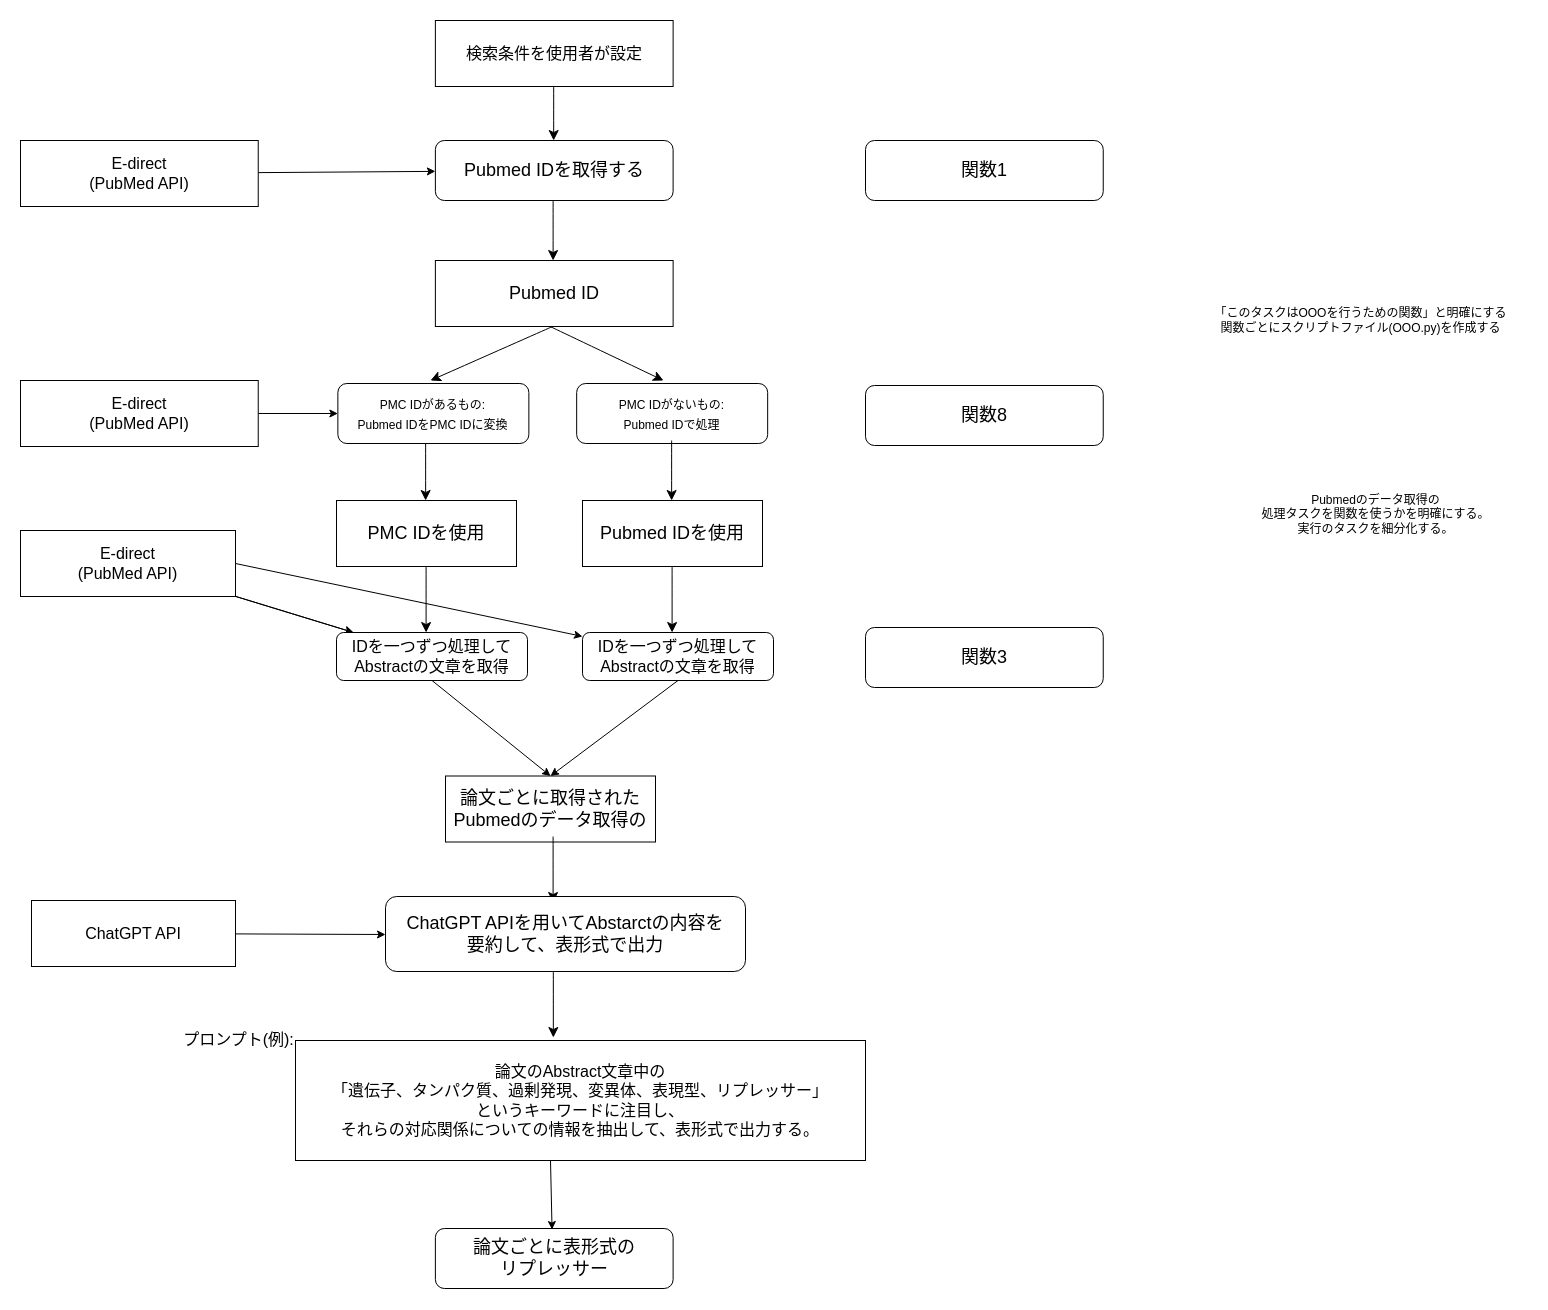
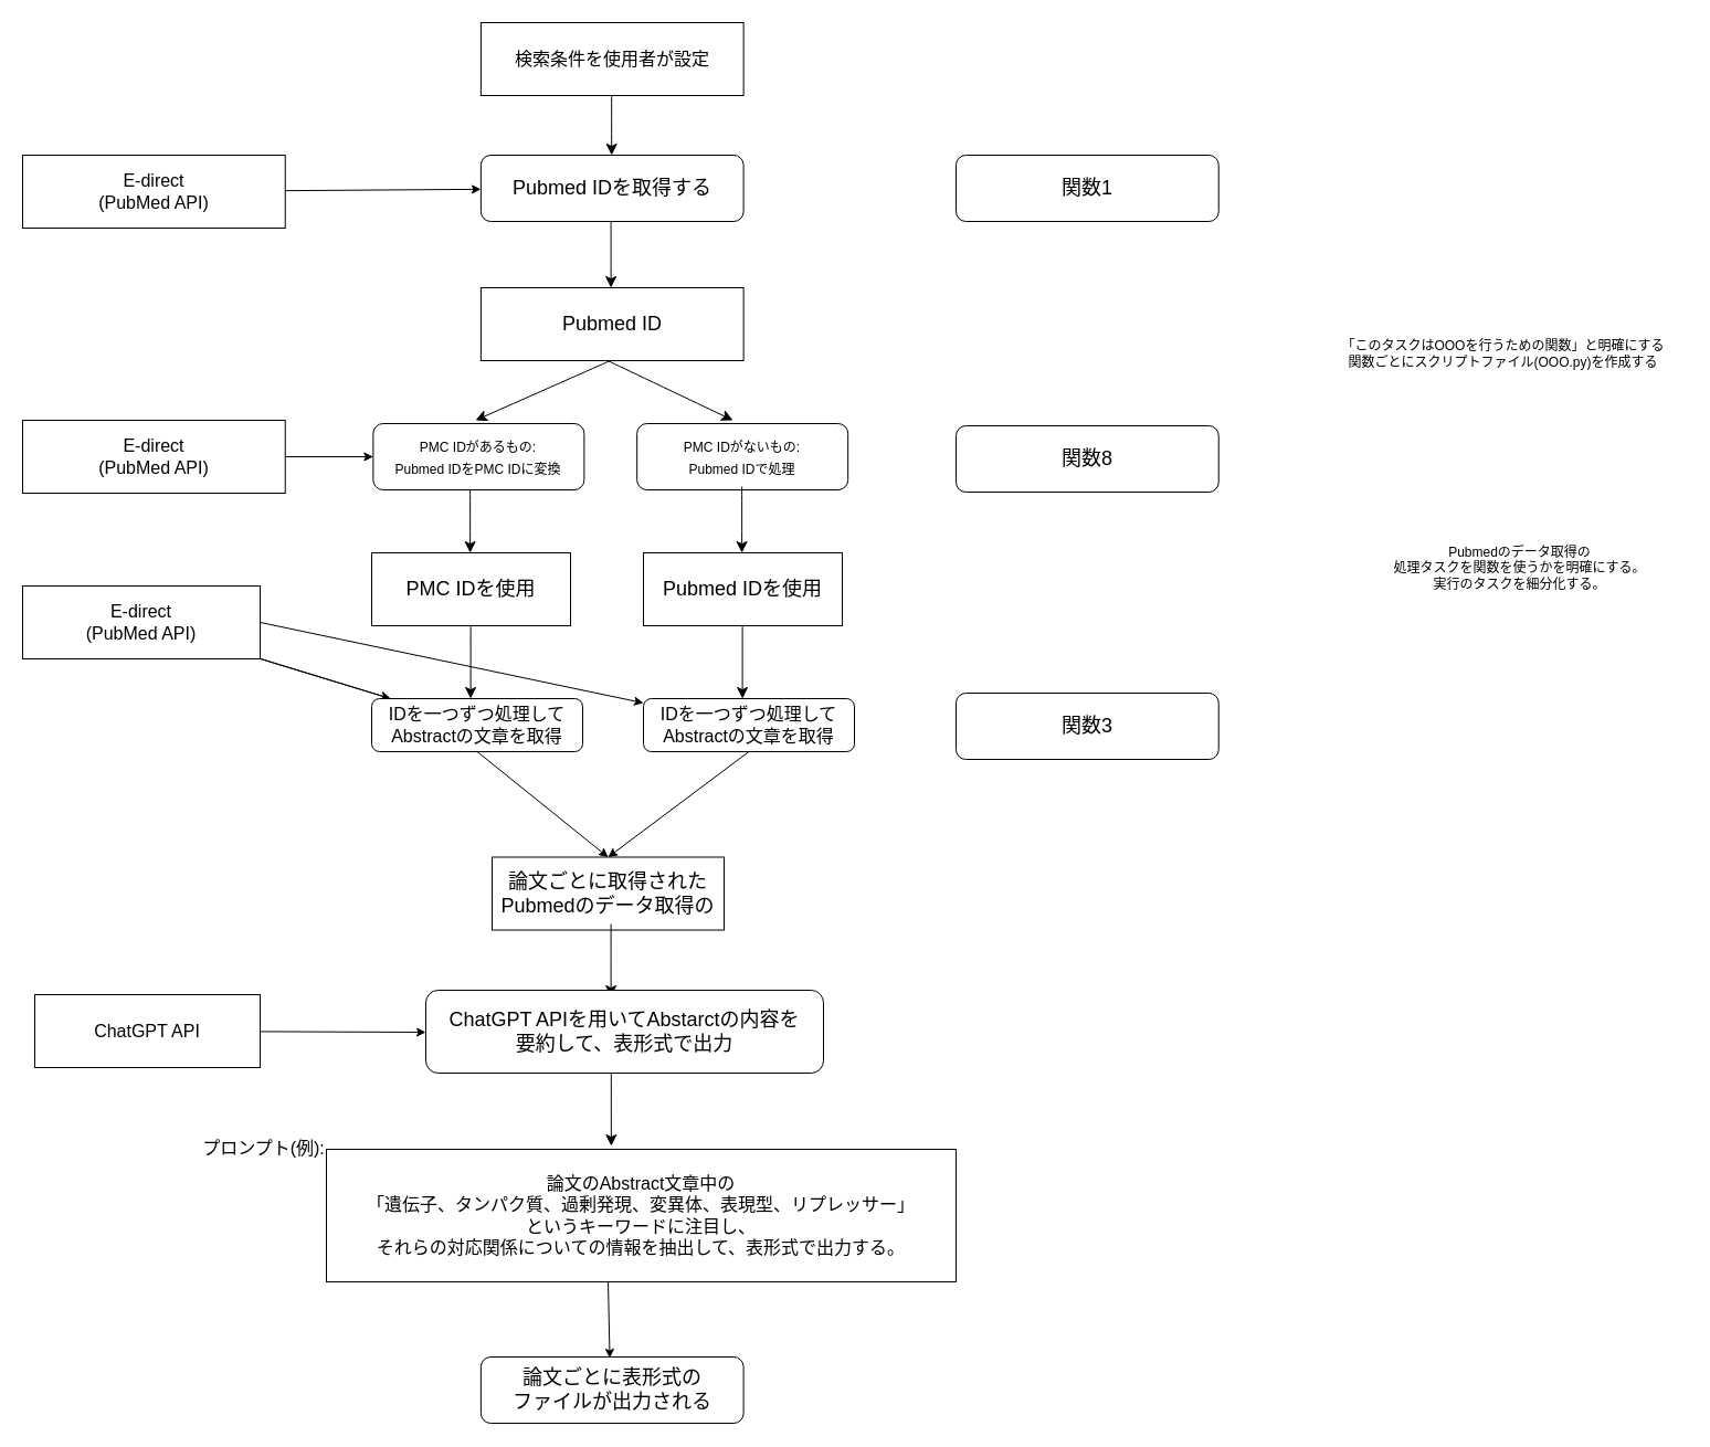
  <mxCell id="0" />
  <mxCell id="1" parent="0" />
  <mxCell id="2" value="" style="endArrow=classic;html=1;rounded=0;fontSize=12;startSize=8;endSize=8;curved=1;" parent="1" edge="1"><mxGeometry width="50" height="50" relative="1" as="geometry"><mxPoint x="552.618" y="200" as="sourcePoint" /><mxPoint x="552.618" y="260" as="targetPoint" /></mxGeometry></mxCell>
  <mxCell id="3" value="" style="endArrow=classic;html=1;rounded=0;fontSize=12;startSize=8;endSize=8;curved=1;" parent="1" edge="1"><mxGeometry width="50" height="50" relative="1" as="geometry"><mxPoint x="553.185" y="80" as="sourcePoint" /><mxPoint x="553.185" y="140" as="targetPoint" /></mxGeometry></mxCell>
  <mxCell id="4" value="&lt;font style=&quot;font-size: 18px;&quot;&gt;Pubmed IDを取得する&lt;/font&gt;" style="rounded=1;whiteSpace=wrap;html=1;fontSize=16;container=0;" parent="1" vertex="1"><mxGeometry x="434.883" y="140" width="237.736" height="60" as="geometry" /></mxCell>
  <mxCell id="5" value="" style="edgeStyle=none;html=1;" edge="1" parent="1" source="6" target="4"><mxGeometry relative="1" as="geometry" /></mxCell>
  <mxCell id="6" value="E-direct&lt;br/&gt;(PubMed API)" style="rounded=0;whiteSpace=wrap;html=1;fontSize=16;container=0;" parent="1" vertex="1"><mxGeometry x="20" y="140" width="237.736" height="66" as="geometry" /></mxCell>
  <mxCell id="7" value="検索条件を使用者が設定" style="rounded=0;whiteSpace=wrap;html=1;fontSize=16;container=0;" parent="1" vertex="1"><mxGeometry x="434.883" y="20" width="237.736" height="66" as="geometry" /></mxCell>
  <mxCell id="8" value="「このタスクはOOOを行うための関数」と明確にする&lt;br&gt;関数ごとにスクリプトファイル(OOO.py)を作成する" style="text;html=1;align=center;verticalAlign=middle;resizable=0;points=[];autosize=1;strokeColor=none;fillColor=none;container=0;" parent="1" vertex="1"><mxGeometry x="1195.003" y="290" width="330" height="60" as="geometry" /></mxCell>
  <mxCell id="9" value="Pubmedのデータ取得の&lt;br&gt;処理タスクを関数を使うかを明確にする。&lt;br&gt;実行のタスクを細分化する。" style="text;html=1;align=center;verticalAlign=middle;resizable=0;points=[];autosize=1;strokeColor=none;fillColor=none;container=0;" parent="1" vertex="1"><mxGeometry x="1255.003" y="484" width="240" height="60" as="geometry" /></mxCell>
  <mxCell id="10" value="論文のAbstract文章中の&lt;br&gt;「遺伝子、タンパク質、過剰発現、変異体、表現型、リプレッサー」&lt;br&gt;というキーワードに注目し、&lt;br&gt;それらの対応関係についての情報を抽出して、表形式で出力する。" style="rounded=0;whiteSpace=wrap;html=1;fontSize=16;container=0;align=center;" parent="1" vertex="1"><mxGeometry x="295" y="1040" width="570" height="120" as="geometry" /></mxCell>
- <mxCell id="11" value="&lt;font style=&quot;font-size: 18px;&quot;&gt;論文ごとに表形式の&lt;br&gt;リプレッサー&lt;/font&gt;" style="rounded=1;whiteSpace=wrap;html=1;fontSize=16;container=0;" vertex="1" parent="1"><mxGeometry x="434.883" y="1228" width="237.736" height="60" as="geometry" /></mxCell>
+ <mxCell id="11" value="&lt;font style=&quot;font-size: 18px;&quot;&gt;論文ごとに表形式の&lt;br&gt;ファイルが出力される&lt;/font&gt;" style="rounded=1;whiteSpace=wrap;html=1;fontSize=16;container=0;" vertex="1" parent="1"><mxGeometry x="434.883" y="1228" width="237.736" height="60" as="geometry" /></mxCell>
  <mxCell id="12" value="" style="edgeStyle=none;html=1;" edge="1" parent="1" source="13" target="19"><mxGeometry relative="1" as="geometry" /></mxCell>
  <mxCell id="13" value="E-direct&lt;br&gt;(PubMed API)" style="rounded=0;whiteSpace=wrap;html=1;fontSize=16;container=0;" vertex="1" parent="1"><mxGeometry x="20" y="380" width="237.736" height="66" as="geometry" /></mxCell>
  <mxCell id="14" value="&lt;font style=&quot;font-size: 18px;&quot;&gt;Pubmed ID&lt;/font&gt;" style="rounded=0;whiteSpace=wrap;html=1;fontSize=16;container=0;" vertex="1" parent="1"><mxGeometry x="434.883" y="260" width="237.736" height="66" as="geometry" /></mxCell>
  <mxCell id="15" value="" style="group" vertex="1" connectable="0" parent="1"><mxGeometry x="336" y="440" width="180" height="192" as="geometry" /></mxCell>
  <mxCell id="16" value="" style="endArrow=classic;html=1;rounded=0;fontSize=12;startSize=8;endSize=8;curved=1;" edge="1" parent="15"><mxGeometry width="50" height="50" relative="1" as="geometry"><mxPoint x="89.143" as="sourcePoint" /><mxPoint x="89.143" y="60.0" as="targetPoint" /></mxGeometry></mxCell>
  <mxCell id="17" value="&lt;font style=&quot;font-size: 18px;&quot;&gt;PMC IDを使用&lt;/font&gt;" style="rounded=0;whiteSpace=wrap;html=1;fontSize=16;container=0;" vertex="1" parent="15"><mxGeometry y="60.0" width="180.0" height="66.0" as="geometry" /></mxCell>
  <mxCell id="18" value="" style="endArrow=classic;html=1;rounded=0;fontSize=12;startSize=8;endSize=8;curved=1;" edge="1" parent="15"><mxGeometry width="50" height="50" relative="1" as="geometry"><mxPoint x="89.6" y="126.0" as="sourcePoint" /><mxPoint x="89.6" y="192.0" as="targetPoint" /></mxGeometry></mxCell>
  <mxCell id="19" value="&lt;span style=&quot;font-size: 12px;&quot;&gt;PMC IDがあるもの:&lt;br&gt;&lt;/span&gt;&lt;span style=&quot;font-size: 12px;&quot;&gt;Pubmed IDを&lt;/span&gt;&lt;span style=&quot;font-size: 12px;&quot;&gt;PMC IDに変換&lt;/span&gt;&lt;span style=&quot;font-size: 12px;&quot;&gt;&lt;br&gt;&lt;/span&gt;" style="rounded=1;whiteSpace=wrap;html=1;fontSize=16;container=0;" vertex="1" parent="1"><mxGeometry x="337.37" y="383" width="191" height="60" as="geometry" /></mxCell>
  <mxCell id="20" value="" style="group" vertex="1" connectable="0" parent="1"><mxGeometry x="430" y="326" width="233" height="54" as="geometry" /></mxCell>
  <mxCell id="21" value="" style="endArrow=classic;html=1;rounded=0;fontSize=12;startSize=8;endSize=8;curved=1;" edge="1" parent="20"><mxGeometry width="50" height="50" relative="1" as="geometry"><mxPoint x="122.095" as="sourcePoint" /><mxPoint y="54.0" as="targetPoint" /></mxGeometry></mxCell>
  <mxCell id="22" value="" style="endArrow=classic;html=1;rounded=0;fontSize=12;startSize=8;endSize=8;curved=1;" edge="1" parent="20"><mxGeometry width="50" height="50" relative="1" as="geometry"><mxPoint x="119.61" as="sourcePoint" /><mxPoint x="233.0" y="54.0" as="targetPoint" /></mxGeometry></mxCell>
  <mxCell id="23" value="&lt;span style=&quot;font-size: 12px;&quot;&gt;PMC IDがないもの:&lt;br&gt;&lt;/span&gt;&lt;span style=&quot;font-size: 12px;&quot;&gt;Pubmed IDで処理&lt;/span&gt;&lt;span style=&quot;font-size: 12px;&quot;&gt;&lt;br&gt;&lt;/span&gt;" style="rounded=1;whiteSpace=wrap;html=1;fontSize=16;container=0;" vertex="1" parent="1"><mxGeometry x="576.16" y="383" width="191" height="60" as="geometry" /></mxCell>
  <mxCell id="24" value="" style="edgeStyle=none;html=1;" edge="1" parent="1" source="26" target="33"><mxGeometry relative="1" as="geometry" /></mxCell>
  <mxCell id="25" value="" style="edgeStyle=none;html=1;" edge="1" parent="1" source="26" target="33"><mxGeometry relative="1" as="geometry" /></mxCell>
  <mxCell id="26" value="E-direct&lt;br&gt;(PubMed API)" style="rounded=0;whiteSpace=wrap;html=1;fontSize=16;container=0;" vertex="1" parent="1"><mxGeometry x="20" y="530" width="215" height="66" as="geometry" /></mxCell>
  <mxCell id="27" value="" style="group" vertex="1" connectable="0" parent="1"><mxGeometry x="582" y="440" width="180" height="192" as="geometry" /></mxCell>
  <mxCell id="28" value="" style="endArrow=classic;html=1;rounded=0;fontSize=12;startSize=8;endSize=8;curved=1;" edge="1" parent="27"><mxGeometry width="50" height="50" relative="1" as="geometry"><mxPoint x="89.143" as="sourcePoint" /><mxPoint x="89.143" y="60.0" as="targetPoint" /></mxGeometry></mxCell>
  <mxCell id="29" value="&lt;font style=&quot;font-size: 18px;&quot;&gt;Pubmed IDを使用&lt;/font&gt;" style="rounded=0;whiteSpace=wrap;html=1;fontSize=16;container=0;" vertex="1" parent="27"><mxGeometry y="60.0" width="180.0" height="66.0" as="geometry" /></mxCell>
  <mxCell id="30" value="" style="endArrow=classic;html=1;rounded=0;fontSize=12;startSize=8;endSize=8;curved=1;" edge="1" parent="27"><mxGeometry width="50" height="50" relative="1" as="geometry"><mxPoint x="89.6" y="126.0" as="sourcePoint" /><mxPoint x="89.6" y="192.0" as="targetPoint" /></mxGeometry></mxCell>
  <mxCell id="31" value="" style="edgeStyle=none;html=1;exitX=0.5;exitY=1;exitDx=0;exitDy=0;entryX=0.5;entryY=0;entryDx=0;entryDy=0;" edge="1" parent="1" source="33" target="34"><mxGeometry relative="1" as="geometry"><mxPoint x="457" y="680" as="sourcePoint" /><mxPoint x="535" y="770" as="targetPoint" /></mxGeometry></mxCell>
  <mxCell id="32" value="" style="edgeStyle=none;html=1;exitX=1;exitY=0.5;exitDx=0;exitDy=0;" edge="1" parent="1" source="26" target="36"><mxGeometry relative="1" as="geometry" /></mxCell>
  <mxCell id="33" value="IDを一つずつ処理してAbstractの文章を取得" style="rounded=1;whiteSpace=wrap;html=1;fontSize=16;container=0;" vertex="1" parent="1"><mxGeometry x="336" y="632" width="191" height="48" as="geometry" /></mxCell>
  <mxCell id="34" value="&lt;font style=&quot;font-size: 18px;&quot;&gt;論文ごとに取得された&lt;br&gt;Pubmedのデータ取得の&lt;/font&gt;" style="rounded=0;whiteSpace=wrap;html=1;fontSize=16;container=0;" vertex="1" parent="1"><mxGeometry x="445" y="775.5" width="210" height="66" as="geometry" /></mxCell>
  <mxCell id="35" value="" style="endArrow=classic;html=1;rounded=0;fontSize=12;startSize=8;endSize=8;curved=1;" edge="1" parent="1"><mxGeometry width="50" height="50" relative="1" as="geometry"><mxPoint x="552.6" y="836" as="sourcePoint" /><mxPoint x="552.6" y="902" as="targetPoint" /></mxGeometry></mxCell>
  <mxCell id="36" value="IDを一つずつ処理してAbstractの文章を取得" style="rounded=1;whiteSpace=wrap;html=1;fontSize=16;container=0;" vertex="1" parent="1"><mxGeometry x="582" y="632" width="191" height="48" as="geometry" /></mxCell>
  <mxCell id="37" value="" style="edgeStyle=none;html=1;exitX=0.5;exitY=1;exitDx=0;exitDy=0;entryX=0.5;entryY=0;entryDx=0;entryDy=0;" edge="1" parent="1" source="36" target="34"><mxGeometry relative="1" as="geometry"><mxPoint x="663" y="680" as="sourcePoint" /><mxPoint x="565" y="770" as="targetPoint" /></mxGeometry></mxCell>
  <mxCell id="38" value="" style="edgeStyle=none;html=1;" edge="1" parent="1" source="39"><mxGeometry relative="1" as="geometry"><mxPoint x="385" y="934" as="targetPoint" /></mxGeometry></mxCell>
  <mxCell id="39" value="ChatGPT API" style="rounded=0;whiteSpace=wrap;html=1;fontSize=16;container=0;" vertex="1" parent="1"><mxGeometry x="31" y="900" width="204" height="66" as="geometry" /></mxCell>
  <mxCell id="40" value="&lt;font style=&quot;font-size: 18px;&quot;&gt;ChatGPT APIを用いてAbstarctの内容を&lt;br&gt;要約して、表形式で出力&lt;/font&gt;" style="rounded=1;whiteSpace=wrap;html=1;fontSize=16;container=0;" vertex="1" parent="1"><mxGeometry x="385" y="896" width="360" height="75" as="geometry" /></mxCell>
  <mxCell id="41" value="" style="edgeStyle=none;html=1;" edge="1" parent="1"><mxGeometry relative="1" as="geometry"><mxPoint x="550.005" y="1160" as="sourcePoint" /><mxPoint x="551.559" y="1229" as="targetPoint" /></mxGeometry></mxCell>
  <mxCell id="42" value="" style="endArrow=classic;html=1;rounded=0;fontSize=12;startSize=8;endSize=8;curved=1;" edge="1" parent="1"><mxGeometry width="50" height="50" relative="1" as="geometry"><mxPoint x="552.84" y="971" as="sourcePoint" /><mxPoint x="552.84" y="1037" as="targetPoint" /></mxGeometry></mxCell>
  <mxCell id="43" value="&lt;span style=&quot;font-size: 16px;&quot;&gt;プロンプト(例):&lt;/span&gt;" style="text;html=1;align=center;verticalAlign=middle;resizable=0;points=[];autosize=1;strokeColor=none;fillColor=none;fontSize=18;" vertex="1" parent="1"><mxGeometry x="178" y="1009" width="120" height="60" as="geometry" /></mxCell>
  <mxCell id="44" value="&lt;span style=&quot;font-size: 18px;&quot;&gt;関数1&lt;/span&gt;" style="rounded=1;whiteSpace=wrap;html=1;fontSize=16;container=0;" vertex="1" parent="1"><mxGeometry x="865.003" y="140" width="237.736" height="60" as="geometry" /></mxCell>
  <mxCell id="45" value="&lt;span style=&quot;font-size: 18px;&quot;&gt;関数8&lt;/span&gt;" style="rounded=1;whiteSpace=wrap;html=1;fontSize=16;container=0;" vertex="1" parent="1"><mxGeometry x="865.003" y="385" width="237.736" height="60" as="geometry" /></mxCell>
  <mxCell id="46" value="&lt;span style=&quot;font-size: 18px;&quot;&gt;関数3&lt;br&gt;&lt;/span&gt;" style="rounded=1;whiteSpace=wrap;html=1;fontSize=16;container=0;" vertex="1" parent="1"><mxGeometry x="865.003" y="627" width="237.736" height="60" as="geometry" /></mxCell>
